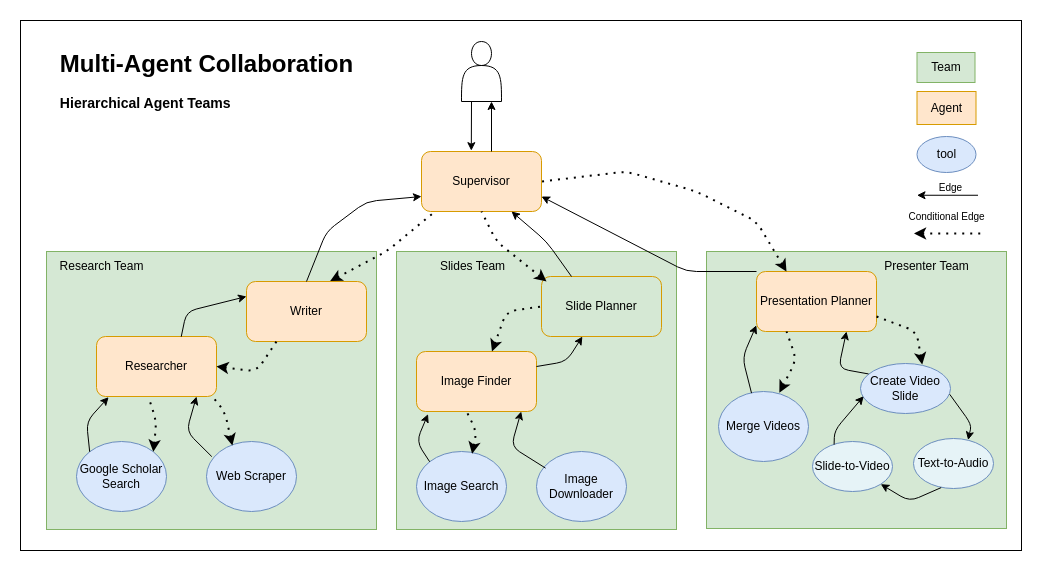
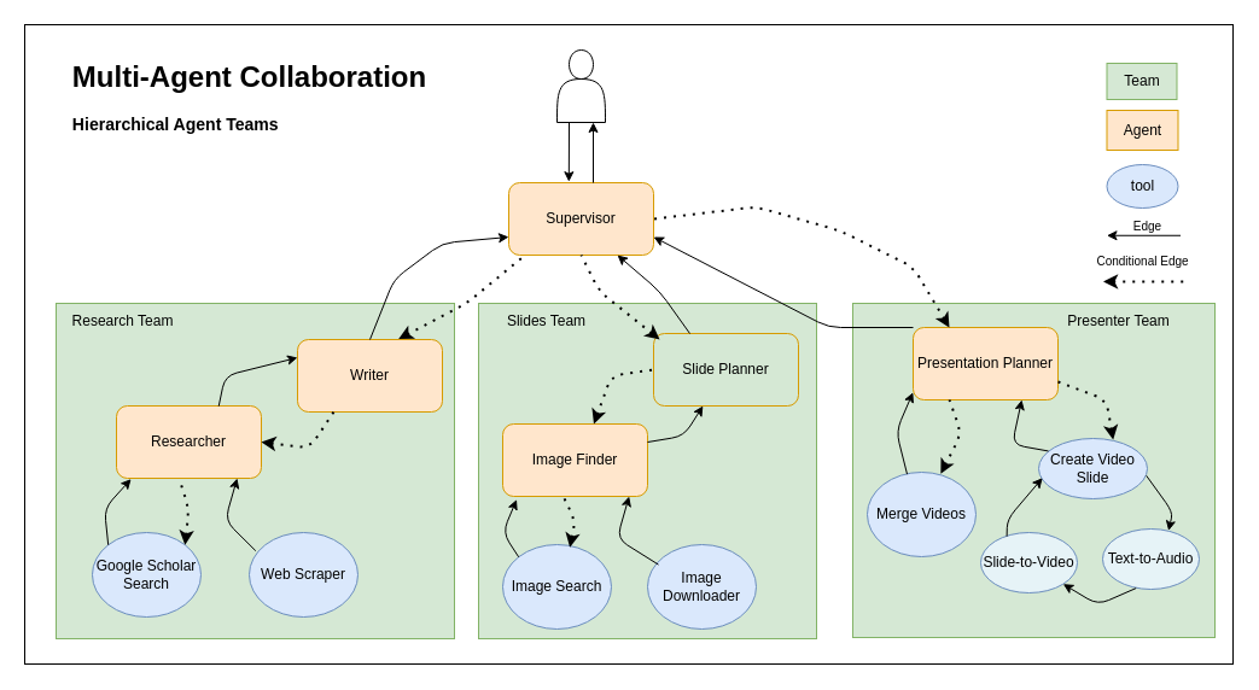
  <mxCell id="0" />
  <mxCell id="1" parent="0" />
  <mxCell id="2" value="" style="rounded=0;whiteSpace=wrap;html=1;fontSize=10;" vertex="1" parent="1"><mxGeometry x="20" y="20" width="1001" height="530" as="geometry" /></mxCell>
  <mxCell id="3" value="" style="rounded=0;whiteSpace=wrap;html=1;fillColor=#d5e8d4;strokeColor=#82b366;" parent="1" vertex="1"><mxGeometry x="706" y="251" width="300" height="277" as="geometry" /></mxCell>
  <mxCell id="4" value="" style="rounded=0;whiteSpace=wrap;html=1;fillColor=#d5e8d4;strokeColor=#82b366;" parent="1" vertex="1"><mxGeometry x="396" y="251" width="280" height="278" as="geometry" /></mxCell>
  <mxCell id="5" value="" style="rounded=0;whiteSpace=wrap;html=1;fillColor=#d5e8d4;strokeColor=#82b366;" parent="1" vertex="1"><mxGeometry x="46" y="251" width="330" height="278" as="geometry" /></mxCell>
  <mxCell id="6" value="&lt;h1 style=&quot;text-align: left;&quot;&gt;Multi-Agent Collaboration&lt;/h1&gt;&lt;h3 style=&quot;text-align: left;&quot;&gt;&lt;span style=&quot;background-color: initial;&quot;&gt;Hierarchical Agent Teams&lt;/span&gt;&lt;/h3&gt;" style="text;html=1;align=center;verticalAlign=middle;resizable=0;points=[];autosize=1;strokeColor=none;fillColor=none;" parent="1" vertex="1"><mxGeometry x="46" y="24" width="320" height="110" as="geometry" /></mxCell>
  <mxCell id="7" value="" style="shape=actor;whiteSpace=wrap;html=1;" parent="1" vertex="1"><mxGeometry x="461" y="41" width="40" height="60" as="geometry" /></mxCell>
  <mxCell id="8" value="Agent" style="whiteSpace=wrap;html=1;fillColor=#ffe6cc;strokeColor=#d79b00;rounded=0;" parent="1" vertex="1"><mxGeometry x="916.5" y="91" width="59" height="33" as="geometry" /></mxCell>
  <mxCell id="9" value="" style="endArrow=none;dashed=1;html=1;dashPattern=1 3;strokeWidth=2;startArrow=classic;startFill=1;" parent="1" edge="1"><mxGeometry width="50" height="50" relative="1" as="geometry"><mxPoint x="913.5" y="233" as="sourcePoint" /><mxPoint x="980.5" y="233" as="targetPoint" /></mxGeometry></mxCell>
  <mxCell id="10" value="&lt;font style=&quot;font-size: 10px;&quot;&gt;Conditional Edge&lt;/font&gt;" style="text;html=1;align=center;verticalAlign=middle;resizable=0;points=[];autosize=1;strokeColor=none;fillColor=none;" parent="1" vertex="1"><mxGeometry x="899" y="203" width="94" height="26" as="geometry" /></mxCell>
  <mxCell id="11" value="&lt;font style=&quot;font-size: 10px;&quot;&gt;Edge&lt;/font&gt;" style="text;html=1;align=center;verticalAlign=middle;resizable=0;points=[];autosize=1;strokeColor=none;fillColor=none;" parent="1" vertex="1"><mxGeometry x="929.5" y="174" width="41" height="26" as="geometry" /></mxCell>
  <mxCell id="12" value="" style="endArrow=classic;html=1;" parent="1" edge="1"><mxGeometry width="50" height="50" relative="1" as="geometry"><mxPoint x="977.5" y="194.76" as="sourcePoint" /><mxPoint x="916.5" y="194.76" as="targetPoint" /></mxGeometry></mxCell>
  <mxCell id="13" value="Supervisor" style="rounded=1;whiteSpace=wrap;html=1;fillColor=#ffe6cc;strokeColor=#d79b00;" parent="1" vertex="1"><mxGeometry x="421" y="151" width="120" height="60" as="geometry" /></mxCell>
  <mxCell id="14" value="Writer" style="rounded=1;whiteSpace=wrap;html=1;fillColor=#ffe6cc;strokeColor=#d79b00;" parent="1" vertex="1"><mxGeometry x="246" y="281" width="120" height="60" as="geometry" /></mxCell>
  <mxCell id="15" value="Researcher" style="rounded=1;whiteSpace=wrap;html=1;fillColor=#ffe6cc;strokeColor=#d79b00;" parent="1" vertex="1"><mxGeometry x="96" y="336" width="120" height="60" as="geometry" /></mxCell>
  <mxCell id="16" value="Team" style="rounded=0;whiteSpace=wrap;html=1;fillColor=#d5e8d4;strokeColor=#82b366;" parent="1" vertex="1"><mxGeometry x="916.5" y="52" width="58" height="30" as="geometry" /></mxCell>
  <mxCell id="17" value="Google Scholar Search" style="ellipse;whiteSpace=wrap;html=1;fillColor=#dae8fc;strokeColor=#6c8ebf;" parent="1" vertex="1"><mxGeometry y="441" width="90" height="70" as="geometry" x="76" /></mxCell>
  <mxCell id="18" value="Web Scraper" style="ellipse;whiteSpace=wrap;html=1;fillColor=#dae8fc;strokeColor=#6c8ebf;" parent="1" vertex="1"><mxGeometry x="206" y="441" width="90" height="70" as="geometry" /></mxCell>
  <mxCell id="19" value="tool" style="ellipse;whiteSpace=wrap;html=1;fillColor=#dae8fc;strokeColor=#6c8ebf;" parent="1" vertex="1"><mxGeometry x="916.5" y="136" width="59" height="36" as="geometry" /></mxCell>
  <mxCell id="20" value="Research Team" style="text;html=1;align=center;verticalAlign=middle;resizable=0;points=[];autosize=1;strokeColor=none;fillColor=none;" parent="1" vertex="1"><mxGeometry x="46" y="251" width="110" height="30" as="geometry" /></mxCell>
  <mxCell id="21" value="Slide Planner" style="rounded=1;whiteSpace=wrap;html=1;fillColor=#d5e8d4;strokeColor=#d79b00;" parent="1" vertex="1"><mxGeometry x="541" y="276" width="120" height="60" as="geometry" /></mxCell>
  <mxCell id="22" value="Presentation Planner" style="rounded=1;whiteSpace=wrap;html=1;fillColor=#ffe6cc;strokeColor=#d79b00;" parent="1" vertex="1"><mxGeometry x="756" y="271" width="120" height="60" as="geometry" /></mxCell>
  <mxCell id="23" value="Image Finder" style="rounded=1;whiteSpace=wrap;html=1;fillColor=#ffe6cc;strokeColor=#d79b00;" parent="1" vertex="1"><mxGeometry x="416" y="351" width="120" height="60" as="geometry" /></mxCell>
  <mxCell id="24" value="Image Search" style="ellipse;whiteSpace=wrap;html=1;fillColor=#dae8fc;strokeColor=#6c8ebf;" parent="1" vertex="1"><mxGeometry x="416" y="451" width="90" height="70" as="geometry" /></mxCell>
  <mxCell id="25" value="Image Downloader" style="ellipse;whiteSpace=wrap;html=1;fillColor=#dae8fc;strokeColor=#6c8ebf;" parent="1" vertex="1"><mxGeometry x="536" y="451" width="90" height="70" as="geometry" /></mxCell>
  <mxCell id="26" value="Merge Videos" style="ellipse;whiteSpace=wrap;html=1;fillColor=#dae8fc;strokeColor=#6c8ebf;" parent="1" vertex="1"><mxGeometry x="718" y="391" width="90" height="70" as="geometry" /></mxCell>
  <mxCell id="27" value="Create Video Slide" style="ellipse;whiteSpace=wrap;html=1;fillColor=#dae8fc;strokeColor=#6c8ebf;" parent="1" vertex="1"><mxGeometry x="860" y="363" width="90" height="50" as="geometry" /></mxCell>
  <mxCell id="28" value="" style="endArrow=classic;html=1;entryX=0.101;entryY=1.01;entryDx=0;entryDy=0;entryPerimeter=0;exitX=0;exitY=0;exitDx=0;exitDy=0;" parent="1" source="17" target="15" edge="1"><mxGeometry width="50" height="50" relative="1" as="geometry"><mxPoint x="196" y="601" as="sourcePoint" /><mxPoint x="116" y="601.5" as="targetPoint" /><Array as="points"><mxPoint x="86" y="421" /></Array></mxGeometry></mxCell>
  <mxCell id="29" value="" style="endArrow=classic;html=1;entryX=0.101;entryY=1.01;entryDx=0;entryDy=0;entryPerimeter=0;exitX=0.059;exitY=0.216;exitDx=0;exitDy=0;exitPerimeter=0;" parent="1" source="18" edge="1"><mxGeometry width="50" height="50" relative="1" as="geometry"><mxPoint x="177.06" y="450.651" as="sourcePoint" /><mxPoint x="196" y="396" as="targetPoint" /><Array as="points"><mxPoint x="186" y="431" /></Array></mxGeometry></mxCell>
  <mxCell id="30" value="" style="endArrow=classic;html=1;entryX=0.096;entryY=1.044;entryDx=0;entryDy=0;entryPerimeter=0;exitX=0;exitY=0;exitDx=0;exitDy=0;" parent="1" source="24" target="23" edge="1"><mxGeometry width="50" height="50" relative="1" as="geometry"><mxPoint x="431.31" y="471.12" as="sourcePoint" /><mxPoint x="416" y="411" as="targetPoint" /><Array as="points"><mxPoint x="416" y="441" /></Array></mxGeometry></mxCell>
  <mxCell id="31" value="" style="endArrow=classic;html=1;entryX=0.101;entryY=1.01;entryDx=0;entryDy=0;entryPerimeter=0;exitX=0.1;exitY=0.237;exitDx=0;exitDy=0;exitPerimeter=0;" parent="1" source="25" edge="1"><mxGeometry width="50" height="50" relative="1" as="geometry"><mxPoint x="536" y="471.12" as="sourcePoint" /><mxPoint x="520.69" y="411" as="targetPoint" /><Array as="points"><mxPoint x="510.69" y="446" /></Array></mxGeometry></mxCell>
  <mxCell id="32" value="" style="endArrow=classic;html=1;entryX=-0.001;entryY=0.896;entryDx=0;entryDy=0;exitX=0.367;exitY=0.023;exitDx=0;exitDy=0;entryPerimeter=0;exitPerimeter=0;" parent="1" source="26" target="22" edge="1"><mxGeometry width="50" height="50" relative="1" as="geometry"><mxPoint x="833.15" y="457.59" as="sourcePoint" /><mxPoint x="836" y="406" as="targetPoint" /><Array as="points"><mxPoint x="742" y="357" /></Array></mxGeometry></mxCell>
  <mxCell id="33" value="" style="endArrow=classic;html=1;entryX=0.75;entryY=1;entryDx=0;entryDy=0;exitX=0.089;exitY=0.209;exitDx=0;exitDy=0;exitPerimeter=0;" parent="1" source="27" target="22" edge="1"><mxGeometry width="50" height="50" relative="1" as="geometry"><mxPoint x="801" y="461" as="sourcePoint" /><mxPoint x="875.96" y="421" as="targetPoint" /><Array as="points"><mxPoint x="838" y="368" /></Array></mxGeometry></mxCell>
  <mxCell id="34" value="" style="endArrow=none;dashed=1;html=1;dashPattern=1 3;strokeWidth=2;startArrow=classic;startFill=1;entryX=0.432;entryY=1.003;entryDx=0;entryDy=0;entryPerimeter=0;exitX=1;exitY=0;exitDx=0;exitDy=0;" parent="1" source="17" target="15" edge="1"><mxGeometry width="50" height="50" relative="1" as="geometry"><mxPoint x="61" y="401" as="sourcePoint" /><mxPoint x="141" y="401" as="targetPoint" /><Array as="points"><mxPoint x="156" y="421" /></Array></mxGeometry></mxCell>
- <mxCell id="35" value="" style="endArrow=none;dashed=1;html=1;dashPattern=1 3;strokeWidth=2;startArrow=classic;startFill=1;entryX=0.961;entryY=0.99;entryDx=0;entryDy=0;entryPerimeter=0;exitX=0.288;exitY=0.057;exitDx=0;exitDy=0;exitPerimeter=0;" parent="1" source="18" target="15" edge="1"><mxGeometry width="50" height="50" relative="1" as="geometry"><mxPoint x="220.893" y="441.004" as="sourcePoint" /><mxPoint x="216" y="386" as="targetPoint" /><Array as="points"><mxPoint x="224.16" y="410.82" /></Array></mxGeometry></mxCell>
  <mxCell id="36" value="" style="endArrow=none;dashed=1;html=1;dashPattern=1 3;strokeWidth=2;startArrow=classic;startFill=1;entryX=0.417;entryY=0.998;entryDx=0;entryDy=0;entryPerimeter=0;exitX=0.618;exitY=0.033;exitDx=0;exitDy=0;exitPerimeter=0;" parent="1" source="24" target="23" edge="1"><mxGeometry width="50" height="50" relative="1" as="geometry"><mxPoint x="471.3" y="451" as="sourcePoint" /><mxPoint x="450.7" y="401.41" as="targetPoint" /><Array as="points"><mxPoint x="476" y="431" /></Array></mxGeometry></mxCell>
  <mxCell id="37" value="" style="endArrow=none;dashed=1;html=1;dashPattern=1 3;strokeWidth=2;startArrow=classic;startFill=1;entryX=0.25;entryY=1;entryDx=0;entryDy=0;exitX=0.676;exitY=0.017;exitDx=0;exitDy=0;exitPerimeter=0;" parent="1" source="26" target="22" edge="1"><mxGeometry width="50" height="50" relative="1" as="geometry"><mxPoint x="856.3" y="480.59" as="sourcePoint" /><mxPoint x="847.76" y="421.54" as="targetPoint" /><Array as="points"><mxPoint x="796" y="359" /></Array></mxGeometry></mxCell>
  <mxCell id="38" value="" style="endArrow=none;dashed=1;html=1;dashPattern=1 3;strokeWidth=2;startArrow=classic;startFill=1;entryX=1;entryY=0.75;entryDx=0;entryDy=0;exitX=0.686;exitY=0.02;exitDx=0;exitDy=0;exitPerimeter=0;" parent="1" source="27" target="22" edge="1"><mxGeometry width="50" height="50" relative="1" as="geometry"><mxPoint x="920.48" y="361.66" as="sourcePoint" /><mxPoint x="925.03" y="311.36" as="targetPoint" /><Array as="points"><mxPoint x="916" y="331" /></Array></mxGeometry></mxCell>
  <mxCell id="39" value="" style="endArrow=none;dashed=1;html=1;dashPattern=1 3;strokeWidth=2;startArrow=classic;startFill=1;entryX=0;entryY=0.5;entryDx=0;entryDy=0;exitX=0.629;exitY=-0.001;exitDx=0;exitDy=0;exitPerimeter=0;" parent="1" source="23" target="21" edge="1"><mxGeometry width="50" height="50" relative="1" as="geometry"><mxPoint x="506" y="336" as="sourcePoint" /><mxPoint x="468.02" y="296.49" as="targetPoint" /><Array as="points"><mxPoint x="506" y="311" /></Array></mxGeometry></mxCell>
  <mxCell id="40" value="" style="endArrow=classic;html=1;exitX=1;exitY=0.25;exitDx=0;exitDy=0;" parent="1" source="23" target="21" edge="1"><mxGeometry width="50" height="50" relative="1" as="geometry"><mxPoint x="579.267" y="404.774" as="sourcePoint" /><mxPoint x="577.52" y="357.23" as="targetPoint" /><Array as="points"><mxPoint x="566" y="361" /></Array></mxGeometry></mxCell>
  <mxCell id="41" value="" style="endArrow=classic;html=1;entryX=0;entryY=0.25;entryDx=0;entryDy=0;exitX=0.706;exitY=0.004;exitDx=0;exitDy=0;exitPerimeter=0;" parent="1" source="15" target="14" edge="1"><mxGeometry width="50" height="50" relative="1" as="geometry"><mxPoint x="181.31" y="331" as="sourcePoint" /><mxPoint x="166" y="270.88" as="targetPoint" /><Array as="points"><mxPoint x="186" y="311" /></Array></mxGeometry></mxCell>
  <mxCell id="42" value="" style="endArrow=none;dashed=1;html=1;dashPattern=1 3;strokeWidth=2;startArrow=classic;startFill=1;entryX=0.25;entryY=1;entryDx=0;entryDy=0;exitX=1;exitY=0.5;exitDx=0;exitDy=0;" parent="1" source="15" target="14" edge="1"><mxGeometry width="50" height="50" relative="1" as="geometry"><mxPoint x="276.6" y="421" as="sourcePoint" /><mxPoint x="256" y="371.41" as="targetPoint" /><Array as="points"><mxPoint x="256" y="371" /></Array></mxGeometry></mxCell>
  <mxCell id="43" value="" style="endArrow=none;dashed=1;html=1;dashPattern=1 3;strokeWidth=2;startArrow=classic;startFill=1;entryX=0.114;entryY=0.998;entryDx=0;entryDy=0;exitX=0.697;exitY=-0.007;exitDx=0;exitDy=0;entryPerimeter=0;exitPerimeter=0;" parent="1" source="14" target="13" edge="1"><mxGeometry width="50" height="50" relative="1" as="geometry"><mxPoint x="326" y="216" as="sourcePoint" /><mxPoint x="386" y="191" as="targetPoint" /><Array as="points"><mxPoint x="386" y="251" /></Array></mxGeometry></mxCell>
  <mxCell id="44" value="" style="endArrow=none;dashed=1;html=1;dashPattern=1 3;strokeWidth=2;startArrow=classic;startFill=1;entryX=1;entryY=0.5;entryDx=0;entryDy=0;exitX=0.25;exitY=0;exitDx=0;exitDy=0;" parent="1" source="22" target="13" edge="1"><mxGeometry width="50" height="50" relative="1" as="geometry"><mxPoint x="366" y="298.5" as="sourcePoint" /><mxPoint x="481" y="233.5" as="targetPoint" /><Array as="points"><mxPoint x="756" y="221" /><mxPoint x="696" y="191" /><mxPoint x="626" y="171" /></Array></mxGeometry></mxCell>
  <mxCell id="45" value="" style="endArrow=classic;html=1;exitX=0.25;exitY=1;exitDx=0;exitDy=0;entryX=0.415;entryY=-0.014;entryDx=0;entryDy=0;entryPerimeter=0;" parent="1" source="7" target="13" edge="1"><mxGeometry width="50" height="50" relative="1" as="geometry"><mxPoint x="421" y="135.71" as="sourcePoint" /><mxPoint x="341" y="136.21" as="targetPoint" /></mxGeometry></mxCell>
  <mxCell id="46" value="" style="endArrow=classic;html=1;entryX=0.75;entryY=1;entryDx=0;entryDy=0;" parent="1" target="7" edge="1"><mxGeometry width="50" height="50" relative="1" as="geometry"><mxPoint x="491" y="151" as="sourcePoint" /><mxPoint x="480.8" y="160.16" as="targetPoint" /></mxGeometry></mxCell>
  <mxCell id="47" value="" style="endArrow=classic;html=1;exitX=0.5;exitY=0;exitDx=0;exitDy=0;entryX=0;entryY=0.75;entryDx=0;entryDy=0;" parent="1" source="14" target="13" edge="1"><mxGeometry width="50" height="50" relative="1" as="geometry"><mxPoint x="376" y="201" as="sourcePoint" /><mxPoint x="296" y="201.5" as="targetPoint" /><Array as="points"><mxPoint x="326" y="231" /><mxPoint x="366" y="201" /></Array></mxGeometry></mxCell>
  <mxCell id="48" value="" style="endArrow=classic;html=1;exitX=0.25;exitY=0;exitDx=0;exitDy=0;entryX=0.75;entryY=1;entryDx=0;entryDy=0;" parent="1" source="21" target="13" edge="1"><mxGeometry width="50" height="50" relative="1" as="geometry"><mxPoint x="340" y="292.68" as="sourcePoint" /><mxPoint x="461" y="221" as="targetPoint" /><Array as="points"><mxPoint x="546" y="241" /></Array></mxGeometry></mxCell>
  <mxCell id="49" value="" style="endArrow=none;dashed=1;html=1;dashPattern=1 3;strokeWidth=2;startArrow=classic;startFill=1;entryX=0.5;entryY=1;entryDx=0;entryDy=0;exitX=0.042;exitY=0.083;exitDx=0;exitDy=0;exitPerimeter=0;" parent="1" source="21" target="13" edge="1"><mxGeometry width="50" height="50" relative="1" as="geometry"><mxPoint x="368.92" y="292.26" as="sourcePoint" /><mxPoint x="444.68" y="220.88" as="targetPoint" /><Array as="points"><mxPoint x="496" y="241" /></Array></mxGeometry></mxCell>
  <mxCell id="50" value="" style="endArrow=classic;html=1;exitX=0;exitY=0;exitDx=0;exitDy=0;entryX=1;entryY=0.75;entryDx=0;entryDy=0;" parent="1" source="22" target="13" edge="1"><mxGeometry width="50" height="50" relative="1" as="geometry"><mxPoint x="676" y="251" as="sourcePoint" /><mxPoint x="626" y="221" as="targetPoint" /><Array as="points"><mxPoint x="686" y="271" /></Array></mxGeometry></mxCell>
- <mxCell id="51" value="Slides Team" style="text;html=1;align=center;verticalAlign=middle;resizable=0;points=[];autosize=1;strokeColor=none;fillColor=none;" parent="1" vertex="1"><mxGeometry x="430" y="253" width="83" height="26" as="geometry" /></mxCell>
+ <mxCell id="51" value="Slides Team" style="text;html=1;align=center;verticalAlign=middle;resizable=0;points=[];autosize=1;strokeColor=none;fillColor=none;" parent="1" vertex="1"><mxGeometry x="410" y="253" width="83" height="26" as="geometry" /></mxCell>
  <mxCell id="52" value="Presenter Team" style="text;html=1;align=center;verticalAlign=middle;resizable=0;points=[];autosize=1;strokeColor=none;fillColor=none;" parent="1" vertex="1"><mxGeometry x="871" y="251" width="110" height="30" as="geometry" /></mxCell>
  <mxCell id="53" value="Text-to-Audio" style="ellipse;whiteSpace=wrap;html=1;fillColor=#e6f3f7;strokeColor=#6c8ebf;" parent="1" vertex="1"><mxGeometry x="913" y="438" width="80" height="50" as="geometry" /></mxCell>
  <mxCell id="54" value="Slide-to-Video" style="ellipse;whiteSpace=wrap;html=1;fillColor=#E6F3F7;strokeColor=#6c8ebf;" parent="1" vertex="1"><mxGeometry x="812" y="441" width="80" height="50" as="geometry" /></mxCell>
  <mxCell id="55" value="" style="endArrow=classic;html=1;exitX=0.991;exitY=0.616;exitDx=0;exitDy=0;entryX=0.683;entryY=0.03;entryDx=0;entryDy=0;exitPerimeter=0;entryPerimeter=0;" parent="1" source="27" target="53" edge="1"><mxGeometry width="50" height="50" relative="1" as="geometry"><mxPoint x="1086" y="491" as="sourcePoint" /><mxPoint x="1036" y="461" as="targetPoint" /><Array as="points"><mxPoint x="971" y="424" /></Array></mxGeometry></mxCell>
  <mxCell id="56" value="" style="endArrow=classic;html=1;exitX=0.346;exitY=0.982;exitDx=0;exitDy=0;entryX=1;entryY=1;entryDx=0;entryDy=0;exitPerimeter=0;" parent="1" source="53" target="54" edge="1"><mxGeometry width="50" height="50" relative="1" as="geometry"><mxPoint x="980.55" y="592.62" as="sourcePoint" /><mxPoint x="1006" y="631" as="targetPoint" /><Array as="points"><mxPoint x="909" y="501" /></Array></mxGeometry></mxCell>
  <mxCell id="57" value="" style="endArrow=classic;html=1;exitX=0.27;exitY=0.062;exitDx=0;exitDy=0;entryX=0.035;entryY=0.654;entryDx=0;entryDy=0;entryPerimeter=0;exitPerimeter=0;" parent="1" source="54" target="27" edge="1"><mxGeometry width="50" height="50" relative="1" as="geometry"><mxPoint x="847.92" y="545.55" as="sourcePoint" /><mxPoint x="784.08" y="560.1" as="targetPoint" /><Array as="points"><mxPoint x="834" y="430" /></Array></mxGeometry></mxCell>
